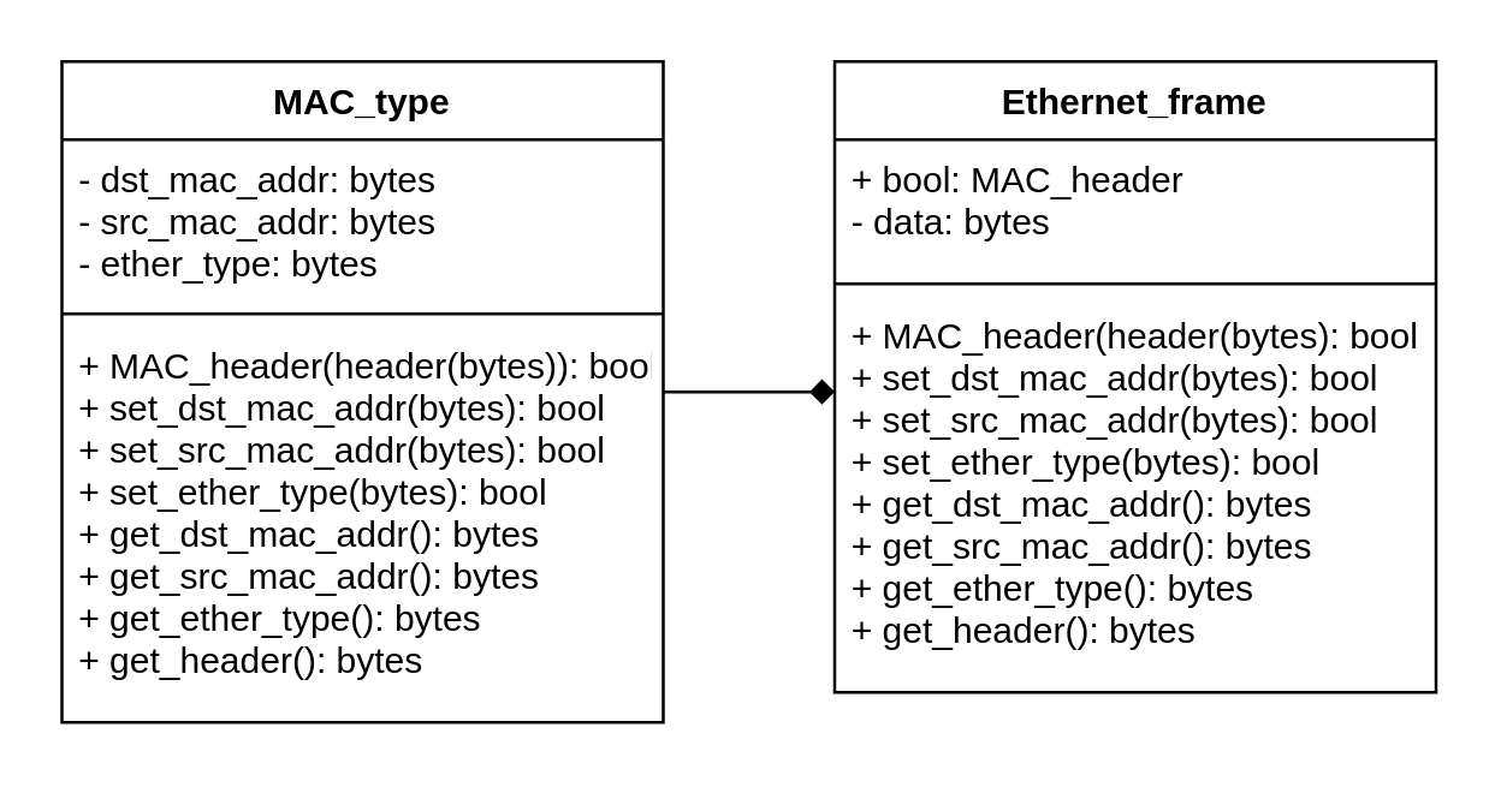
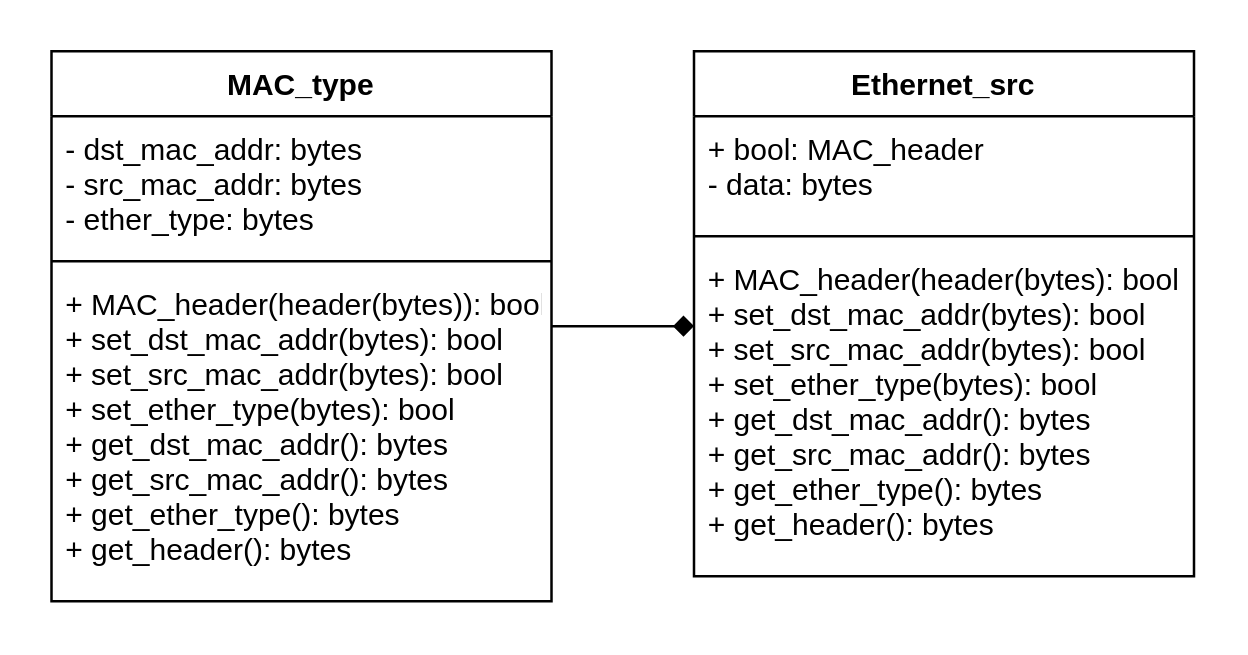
  <mxCell id="0" />
  <mxCell id="1" parent="0" />
  <mxCell id="2" style="edgeStyle=orthogonalEdgeStyle;rounded=0;orthogonalLoop=1;jettySize=auto;html=1;entryX=0;entryY=0.242;entryDx=0;entryDy=0;entryPerimeter=0;endArrow=diamond;endFill=1;" edge="1" parent="1" source="3" target="10"><mxGeometry relative="1" as="geometry" /></mxCell>
  <mxCell id="3" value="MAC_type" style="swimlane;fontStyle=1;align=center;verticalAlign=top;childLayout=stackLayout;horizontal=1;startSize=26;horizontalStack=0;resizeParent=1;resizeParentMax=0;resizeLast=0;collapsible=1;marginBottom=0;" vertex="1" parent="1"><mxGeometry x="20" y="20" width="200" height="220" as="geometry" /></mxCell>
  <mxCell id="4" value="- dst_mac_addr: bytes&#10;- src_mac_addr: bytes&#10;- ether_type: bytes" style="text;strokeColor=none;fillColor=none;align=left;verticalAlign=top;spacingLeft=4;spacingRight=4;overflow=hidden;rotatable=0;points=[[0,0.5],[1,0.5]];portConstraint=eastwest;" vertex="1" parent="3"><mxGeometry y="26" width="200" height="54" as="geometry" /></mxCell>
  <mxCell id="5" value="" style="line;strokeWidth=1;fillColor=none;align=left;verticalAlign=middle;spacingTop=-1;spacingLeft=3;spacingRight=3;rotatable=0;labelPosition=right;points=[];portConstraint=eastwest;" vertex="1" parent="3"><mxGeometry y="80" width="200" height="8" as="geometry" /></mxCell>
  <mxCell id="6" value="+ MAC_header(header(bytes)): bool&#10;+ set_dst_mac_addr(bytes): bool&#10;+ set_src_mac_addr(bytes): bool&#10;+ set_ether_type(bytes): bool&#10;+ get_dst_mac_addr(): bytes&#10;+ get_src_mac_addr(): bytes&#10;+ get_ether_type(): bytes&#10;+ get_header(): bytes" style="text;strokeColor=none;fillColor=none;align=left;verticalAlign=top;spacingLeft=4;spacingRight=4;overflow=hidden;rotatable=0;points=[[0,0.5],[1,0.5]];portConstraint=eastwest;" vertex="1" parent="3"><mxGeometry y="88" width="200" height="132" as="geometry" /></mxCell>
- <mxCell id="7" value="Ethernet_frame" style="swimlane;fontStyle=1;align=center;verticalAlign=top;childLayout=stackLayout;horizontal=1;startSize=26;horizontalStack=0;resizeParent=1;resizeParentMax=0;resizeLast=0;collapsible=1;marginBottom=0;" vertex="1" parent="1"><mxGeometry x="277" y="20" width="200" height="210" as="geometry" /></mxCell>
+ <mxCell id="7" value="Ethernet_src" style="swimlane;fontStyle=1;align=center;verticalAlign=top;childLayout=stackLayout;horizontal=1;startSize=26;horizontalStack=0;resizeParent=1;resizeParentMax=0;resizeLast=0;collapsible=1;marginBottom=0;" vertex="1" parent="1"><mxGeometry x="277" y="20" width="200" height="210" as="geometry" /></mxCell>
  <mxCell id="8" value="+ bool: MAC_header&#10;- data: bytes" style="text;strokeColor=none;fillColor=none;align=left;verticalAlign=top;spacingLeft=4;spacingRight=4;overflow=hidden;rotatable=0;points=[[0,0.5],[1,0.5]];portConstraint=eastwest;" vertex="1" parent="7"><mxGeometry y="26" width="200" height="44" as="geometry" /></mxCell>
  <mxCell id="9" value="" style="line;strokeWidth=1;fillColor=none;align=left;verticalAlign=middle;spacingTop=-1;spacingLeft=3;spacingRight=3;rotatable=0;labelPosition=right;points=[];portConstraint=eastwest;" vertex="1" parent="7"><mxGeometry y="70" width="200" height="8" as="geometry" /></mxCell>
  <mxCell id="10" value="+ MAC_header(header(bytes): bool&#10;+ set_dst_mac_addr(bytes): bool&#10;+ set_src_mac_addr(bytes): bool&#10;+ set_ether_type(bytes): bool&#10;+ get_dst_mac_addr(): bytes&#10;+ get_src_mac_addr(): bytes&#10;+ get_ether_type(): bytes&#10;+ get_header(): bytes" style="text;strokeColor=none;fillColor=none;align=left;verticalAlign=top;spacingLeft=4;spacingRight=4;overflow=hidden;rotatable=0;points=[[0,0.5],[1,0.5]];portConstraint=eastwest;" vertex="1" parent="7"><mxGeometry y="78" width="200" height="132" as="geometry" /></mxCell>
